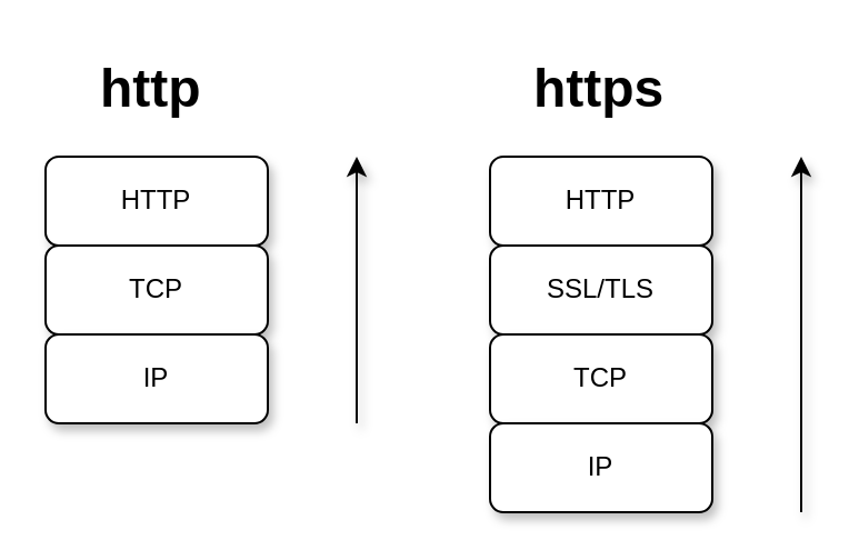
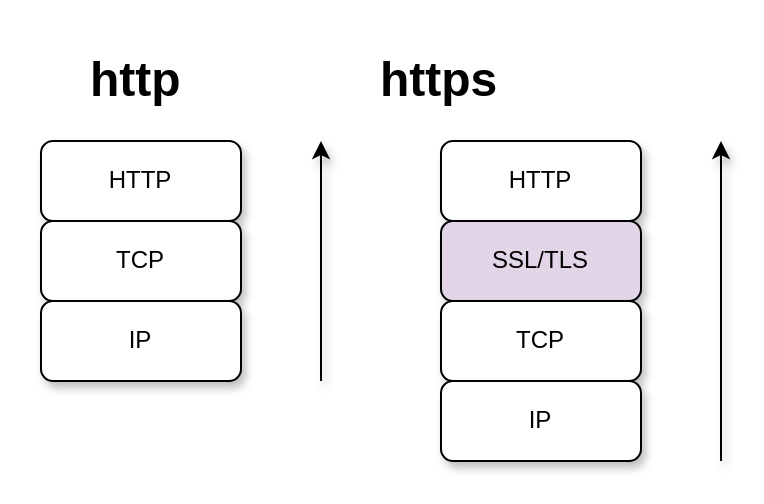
  <mxCell id="0" />
  <mxCell id="1" parent="0" />
  <mxCell id="2" value="HTTP" style="rounded=1;whiteSpace=wrap;html=1;shadow=1;" parent="1" vertex="1"><mxGeometry x="20" y="70" width="100" height="40" as="geometry" /></mxCell>
  <mxCell id="3" value="TCP" style="rounded=1;whiteSpace=wrap;html=1;shadow=1;" parent="1" vertex="1"><mxGeometry x="20" y="110" width="100" height="40" as="geometry" /></mxCell>
  <mxCell id="4" value="IP" style="rounded=1;whiteSpace=wrap;html=1;shadow=1;" parent="1" vertex="1"><mxGeometry x="20" y="150" width="100" height="40" as="geometry" /></mxCell>
  <mxCell id="5" value="&lt;h1&gt;http&lt;/h1&gt;" style="text;html=1;strokeColor=none;fillColor=none;spacing=5;spacingTop=-20;whiteSpace=wrap;overflow=hidden;rounded=0;shadow=1;" parent="1" vertex="1"><mxGeometry x="40" y="20" width="60" height="40" as="geometry" /></mxCell>
  <mxCell id="6" value="HTTP" style="rounded=1;whiteSpace=wrap;html=1;shadow=1;" parent="1" vertex="1"><mxGeometry x="220" y="70" width="100" height="40" as="geometry" /></mxCell>
- <mxCell id="7" value="SSL/TLS" style="rounded=1;whiteSpace=wrap;html=1;shadow=1;" parent="1" vertex="1"><mxGeometry x="220" y="110" width="100" height="40" as="geometry" /></mxCell>
+ <mxCell id="7" value="SSL/TLS" style="rounded=1;whiteSpace=wrap;html=1;shadow=1;fillColor=#e1d5e7;" parent="1" vertex="1"><mxGeometry x="220" y="110" width="100" height="40" as="geometry" /></mxCell>
  <mxCell id="8" value="TCP" style="rounded=1;whiteSpace=wrap;html=1;shadow=1;" parent="1" vertex="1"><mxGeometry x="220" y="150" width="100" height="40" as="geometry" /></mxCell>
- <mxCell id="9" value="&lt;h1&gt;https&lt;/h1&gt;" style="text;html=1;strokeColor=none;fillColor=none;spacing=5;spacingTop=-20;whiteSpace=wrap;overflow=hidden;rounded=0;shadow=1;" parent="1" vertex="1"><mxGeometry x="235" y="20" width="70" height="40" as="geometry" /></mxCell>
+ <mxCell id="9" value="&lt;h1&gt;https&lt;/h1&gt;" style="text;html=1;strokeColor=none;fillColor=none;spacing=5;spacingTop=-20;whiteSpace=wrap;overflow=hidden;rounded=0;shadow=1;" parent="1" vertex="1"><mxGeometry x="185" y="20" width="70" height="40" as="geometry" /></mxCell>
  <mxCell id="10" value="IP" style="rounded=1;whiteSpace=wrap;html=1;shadow=1;" parent="1" vertex="1"><mxGeometry x="220" y="190" width="100" height="40" as="geometry" /></mxCell>
  <mxCell id="11" value="" style="endArrow=classic;html=1;shadow=1;" parent="1" edge="1"><mxGeometry width="50" height="50" relative="1" as="geometry"><mxPoint x="160" y="190" as="sourcePoint" /><mxPoint x="160" y="70" as="targetPoint" /></mxGeometry></mxCell>
  <mxCell id="12" value="" style="endArrow=classic;html=1;shadow=1;comic=0;" parent="1" edge="1"><mxGeometry width="50" height="50" relative="1" as="geometry"><mxPoint x="360" y="230" as="sourcePoint" /><mxPoint x="360" y="70" as="targetPoint" /></mxGeometry></mxCell>
